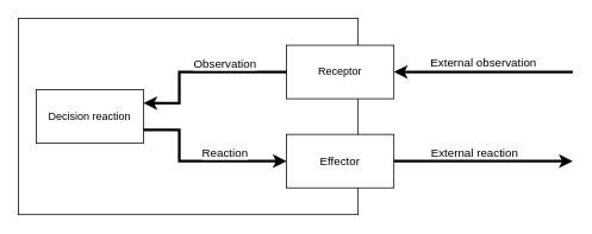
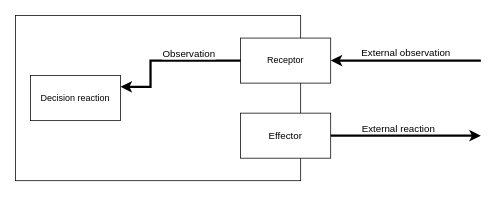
  <mxCell id="0" />
  <mxCell id="1" parent="0" />
  <mxCell id="2" value="" style="rounded=0;whiteSpace=wrap;html=1;fontSize=13;" parent="1" vertex="1"><mxGeometry x="20" y="20" width="380" height="220" as="geometry" /></mxCell>
  <mxCell id="3" value="Decision reaction" style="rounded=0;whiteSpace=wrap;html=1;" parent="1" vertex="1"><mxGeometry x="40" y="100" width="120" height="60" as="geometry" /></mxCell>
  <mxCell id="4" value="Receptor" style="rounded=0;whiteSpace=wrap;html=1;" parent="1" vertex="1"><mxGeometry x="320" y="50" width="120" height="60" as="geometry" /></mxCell>
  <mxCell id="5" value="" style="endArrow=classic;html=1;rounded=0;exitX=0;exitY=0.5;exitDx=0;exitDy=0;entryX=1;entryY=0.25;entryDx=0;entryDy=0;strokeWidth=3;" parent="1" source="4" target="3" edge="1"><mxGeometry width="50" height="50" relative="1" as="geometry"><mxPoint x="210" y="80" as="sourcePoint" /><mxPoint x="260" y="30" as="targetPoint" /><Array as="points"><mxPoint x="200" y="80" /><mxPoint x="200" y="115" /></Array></mxGeometry></mxCell>
  <mxCell id="6" value="&lt;span style=&quot;font-size: 13px&quot;&gt;Observation&lt;/span&gt;" style="edgeLabel;html=1;align=center;verticalAlign=middle;resizable=0;points=[];" parent="5" vertex="1" connectable="0"><mxGeometry x="-0.128" y="-1" relative="1" as="geometry"><mxPoint x="15" y="-9" as="offset" /></mxGeometry></mxCell>
  <mxCell id="7" value="Effector" style="rounded=0;whiteSpace=wrap;html=1;fontSize=13;" parent="1" vertex="1"><mxGeometry x="320" y="150" width="120" height="60" as="geometry" /></mxCell>
- <mxCell id="8" value="" style="endArrow=none;html=1;rounded=0;fontSize=13;strokeWidth=3;exitX=0;exitY=0.5;exitDx=0;exitDy=0;entryX=1;entryY=0.75;entryDx=0;entryDy=0;startArrow=classic;startFill=1;endFill=0;" parent="1" source="7" target="3" edge="1"><mxGeometry width="50" height="50" relative="1" as="geometry"><mxPoint x="190" y="230" as="sourcePoint" /><mxPoint x="240" y="180" as="targetPoint" /><Array as="points"><mxPoint x="200" y="180" /><mxPoint x="200" y="145" /></Array></mxGeometry></mxCell>
- <mxCell id="9" value="Reaction" style="edgeLabel;html=1;align=center;verticalAlign=middle;resizable=0;points=[];fontSize=13;" parent="8" vertex="1" connectable="0"><mxGeometry x="-0.097" y="3" relative="1" as="geometry"><mxPoint x="18" y="-13" as="offset" /></mxGeometry></mxCell>
  <mxCell id="10" value="External observation" style="endArrow=classic;html=1;rounded=0;fontSize=13;strokeWidth=3;entryX=1;entryY=0.5;entryDx=0;entryDy=0;" parent="1" target="4" edge="1"><mxGeometry y="-10" width="50" height="50" relative="1" as="geometry"><mxPoint x="640" y="80" as="sourcePoint" /><mxPoint x="600" y="60" as="targetPoint" /><mxPoint as="offset" /></mxGeometry></mxCell>
  <mxCell id="11" value="External reaction" style="endArrow=classic;html=1;rounded=0;fontSize=13;strokeWidth=3;exitX=1;exitY=0.5;exitDx=0;exitDy=0;" parent="1" source="7" edge="1"><mxGeometry x="-0.1" y="10" width="50" height="50" relative="1" as="geometry"><mxPoint x="530" y="210" as="sourcePoint" /><mxPoint x="640" y="180" as="targetPoint" /><mxPoint as="offset" /></mxGeometry></mxCell>
